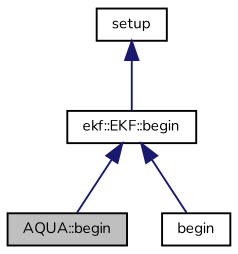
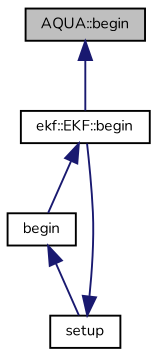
  digraph {
    fontname=Nunito
    rankdir=TB
    node [color=black fontname=Nunito fontsize=8 shape=record]
    edge [color=midnightblue dir=back fontname=Nunito fontsize=8 labelfontname=DejaVuSansMono labelfontsize=8 style=solid]
    n1 [fillcolor=grey75 fontcolor=black height=0.2 label="AQUA::begin" style=filled width=0.4]
    n2 [height=0.2 label="ekf::EKF::begin" width=0.4]
    n3 [height=0.2 label=begin width=0.4]
    n4 [height=0.2 label=setup width=0.4]
-   n2 -> n1
+   n1 -> n2
    n2 -> n3
+   n3 -> n4
    n4 -> n2
  }
